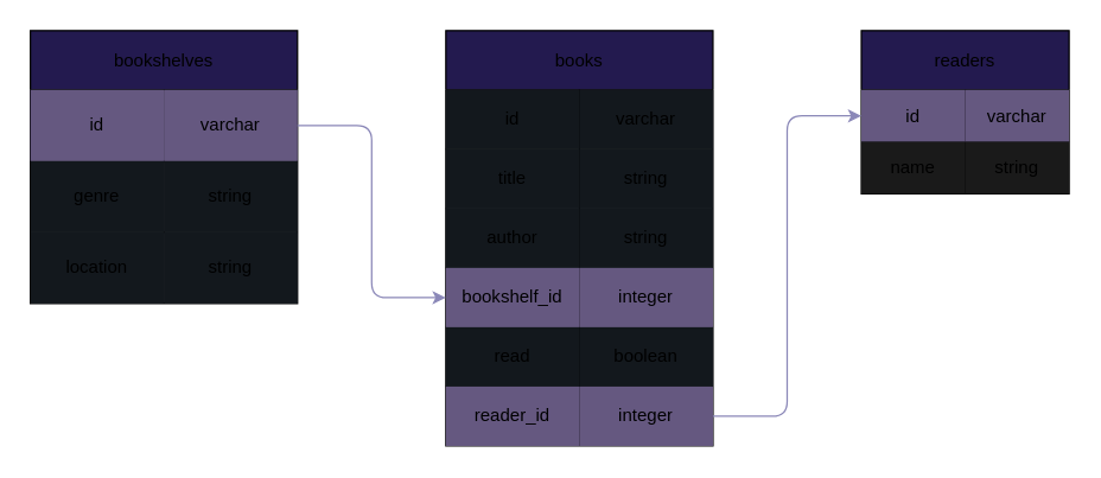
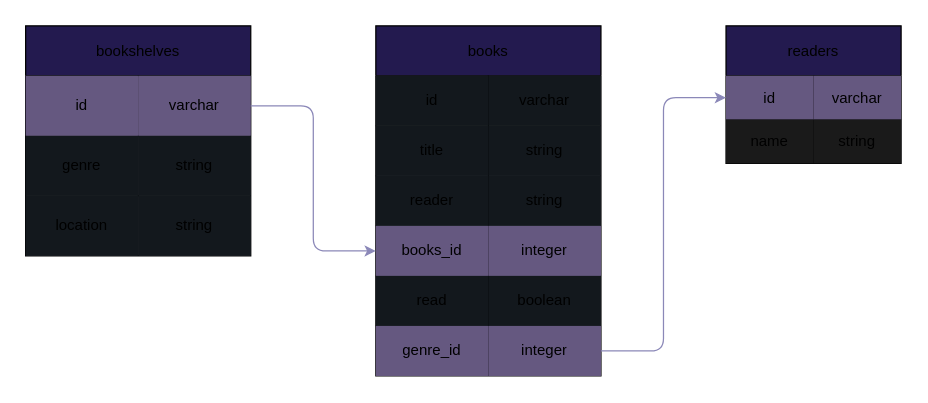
  <mxCell id="0" />
  <mxCell id="1" parent="0" />
  <mxCell id="2" value="books" style="shape=table;startSize=40;container=1;collapsible=0;childLayout=tableLayout;fillColor=#231A4F;" parent="1" vertex="1"><mxGeometry x="300" y="20" width="180" height="280" as="geometry" /></mxCell>
  <mxCell id="3" value="" style="shape=tableRow;horizontal=0;startSize=0;swimlaneHead=0;swimlaneBody=0;top=0;left=0;bottom=0;right=0;collapsible=0;dropTarget=0;fillColor=none;points=[[0,0.5],[1,0.5]];portConstraint=eastwest;" parent="2" vertex="1"><mxGeometry y="40" width="180" height="40" as="geometry" /></mxCell>
  <mxCell id="4" value="id" style="shape=partialRectangle;html=1;whiteSpace=wrap;connectable=0;overflow=hidden;fillColor=#13181D;top=0;left=0;bottom=0;right=0;pointerEvents=1;" parent="3" vertex="1"><mxGeometry width="90" height="40" as="geometry"><mxRectangle width="90" height="40" as="alternateBounds" /></mxGeometry></mxCell>
  <mxCell id="5" value="varchar" style="shape=partialRectangle;html=1;whiteSpace=wrap;connectable=0;overflow=hidden;fillColor=#13181D;top=0;left=0;bottom=0;right=0;pointerEvents=1;" parent="3" vertex="1"><mxGeometry x="90" width="90" height="40" as="geometry"><mxRectangle width="90" height="40" as="alternateBounds" /></mxGeometry></mxCell>
  <mxCell id="6" value="" style="shape=tableRow;horizontal=0;startSize=0;swimlaneHead=0;swimlaneBody=0;top=0;left=0;bottom=0;right=0;collapsible=0;dropTarget=0;fillColor=none;points=[[0,0.5],[1,0.5]];portConstraint=eastwest;" parent="2" vertex="1"><mxGeometry y="80" width="180" height="40" as="geometry" /></mxCell>
  <mxCell id="7" value="title" style="shape=partialRectangle;html=1;whiteSpace=wrap;connectable=0;overflow=hidden;fillColor=#13181D;top=0;left=0;bottom=0;right=0;pointerEvents=1;" parent="6" vertex="1"><mxGeometry width="90" height="40" as="geometry"><mxRectangle width="90" height="40" as="alternateBounds" /></mxGeometry></mxCell>
  <mxCell id="8" value="string" style="shape=partialRectangle;html=1;whiteSpace=wrap;connectable=0;overflow=hidden;fillColor=#13181D;top=0;left=0;bottom=0;right=0;pointerEvents=1;" parent="6" vertex="1"><mxGeometry x="90" width="90" height="40" as="geometry"><mxRectangle width="90" height="40" as="alternateBounds" /></mxGeometry></mxCell>
  <mxCell id="9" value="" style="shape=tableRow;horizontal=0;startSize=0;swimlaneHead=0;swimlaneBody=0;top=0;left=0;bottom=0;right=0;collapsible=0;dropTarget=0;fillColor=none;points=[[0,0.5],[1,0.5]];portConstraint=eastwest;" parent="2" vertex="1"><mxGeometry y="120" width="180" height="40" as="geometry" /></mxCell>
- <mxCell id="10" value="author" style="shape=partialRectangle;html=1;whiteSpace=wrap;connectable=0;overflow=hidden;fillColor=#13181D;top=0;left=0;bottom=0;right=0;pointerEvents=1;" parent="9" vertex="1"><mxGeometry width="90" height="40" as="geometry"><mxRectangle width="90" height="40" as="alternateBounds" /></mxGeometry></mxCell>
+ <mxCell id="10" value="reader" style="shape=partialRectangle;html=1;whiteSpace=wrap;connectable=0;overflow=hidden;fillColor=#13181D;top=0;left=0;bottom=0;right=0;pointerEvents=1;" parent="9" vertex="1"><mxGeometry width="90" height="40" as="geometry"><mxRectangle width="90" height="40" as="alternateBounds" /></mxGeometry></mxCell>
  <mxCell id="11" value="string" style="shape=partialRectangle;html=1;whiteSpace=wrap;connectable=0;overflow=hidden;fillColor=#13181D;top=0;left=0;bottom=0;right=0;pointerEvents=1;" parent="9" vertex="1"><mxGeometry x="90" width="90" height="40" as="geometry"><mxRectangle width="90" height="40" as="alternateBounds" /></mxGeometry></mxCell>
  <mxCell id="12" style="shape=tableRow;horizontal=0;startSize=0;swimlaneHead=0;swimlaneBody=0;top=0;left=0;bottom=0;right=0;collapsible=0;dropTarget=0;fillColor=none;points=[[0,0.5],[1,0.5]];portConstraint=eastwest;" parent="2" vertex="1"><mxGeometry y="160" width="180" height="40" as="geometry" /></mxCell>
- <mxCell id="13" value="bookshelf_id" style="shape=partialRectangle;html=1;whiteSpace=wrap;connectable=0;overflow=hidden;fillColor=#655880;top=0;left=0;bottom=0;right=0;pointerEvents=1;" parent="12" vertex="1"><mxGeometry width="90" height="40" as="geometry"><mxRectangle width="90" height="40" as="alternateBounds" /></mxGeometry></mxCell>
+ <mxCell id="13" value="books_id" style="shape=partialRectangle;html=1;whiteSpace=wrap;connectable=0;overflow=hidden;fillColor=#655880;top=0;left=0;bottom=0;right=0;pointerEvents=1;" parent="12" vertex="1"><mxGeometry width="90" height="40" as="geometry"><mxRectangle width="90" height="40" as="alternateBounds" /></mxGeometry></mxCell>
  <mxCell id="14" value="integer" style="shape=partialRectangle;html=1;whiteSpace=wrap;connectable=0;overflow=hidden;fillColor=#655880;top=0;left=0;bottom=0;right=0;pointerEvents=1;" parent="12" vertex="1"><mxGeometry x="90" width="90" height="40" as="geometry"><mxRectangle width="90" height="40" as="alternateBounds" /></mxGeometry></mxCell>
  <mxCell id="15" style="shape=tableRow;horizontal=0;startSize=0;swimlaneHead=0;swimlaneBody=0;top=0;left=0;bottom=0;right=0;collapsible=0;dropTarget=0;fillColor=none;points=[[0,0.5],[1,0.5]];portConstraint=eastwest;" parent="2" vertex="1"><mxGeometry y="200" width="180" height="40" as="geometry" /></mxCell>
  <mxCell id="16" value="read" style="shape=partialRectangle;html=1;whiteSpace=wrap;connectable=0;overflow=hidden;fillColor=#13181D;top=0;left=0;bottom=0;right=0;pointerEvents=1;" parent="15" vertex="1"><mxGeometry width="90" height="40" as="geometry"><mxRectangle width="90" height="40" as="alternateBounds" /></mxGeometry></mxCell>
  <mxCell id="17" value="boolean" style="shape=partialRectangle;html=1;whiteSpace=wrap;connectable=0;overflow=hidden;fillColor=#13181D;top=0;left=0;bottom=0;right=0;pointerEvents=1;" parent="15" vertex="1"><mxGeometry x="90" width="90" height="40" as="geometry"><mxRectangle width="90" height="40" as="alternateBounds" /></mxGeometry></mxCell>
  <mxCell id="18" style="shape=tableRow;horizontal=0;startSize=0;swimlaneHead=0;swimlaneBody=0;top=0;left=0;bottom=0;right=0;collapsible=0;dropTarget=0;fillColor=none;points=[[0,0.5],[1,0.5]];portConstraint=eastwest;" parent="2" vertex="1"><mxGeometry y="240" width="180" height="40" as="geometry" /></mxCell>
- <mxCell id="19" value="reader_id" style="shape=partialRectangle;html=1;whiteSpace=wrap;connectable=0;overflow=hidden;fillColor=#655880;top=0;left=0;bottom=0;right=0;pointerEvents=1;" parent="18" vertex="1"><mxGeometry width="90" height="40" as="geometry"><mxRectangle width="90" height="40" as="alternateBounds" /></mxGeometry></mxCell>
+ <mxCell id="19" value="genre_id" style="shape=partialRectangle;html=1;whiteSpace=wrap;connectable=0;overflow=hidden;fillColor=#655880;top=0;left=0;bottom=0;right=0;pointerEvents=1;" parent="18" vertex="1"><mxGeometry width="90" height="40" as="geometry"><mxRectangle width="90" height="40" as="alternateBounds" /></mxGeometry></mxCell>
  <mxCell id="20" value="integer" style="shape=partialRectangle;html=1;whiteSpace=wrap;connectable=0;overflow=hidden;fillColor=#655880;top=0;left=0;bottom=0;right=0;pointerEvents=1;" parent="18" vertex="1"><mxGeometry x="90" width="90" height="40" as="geometry"><mxRectangle width="90" height="40" as="alternateBounds" /></mxGeometry></mxCell>
  <mxCell id="21" value="bookshelves" style="shape=table;startSize=40;container=1;collapsible=0;childLayout=tableLayout;fillColor=#231A4F;" parent="1" vertex="1"><mxGeometry x="20" y="20" width="180" height="184" as="geometry" /></mxCell>
  <mxCell id="22" value="" style="shape=tableRow;horizontal=0;startSize=0;swimlaneHead=0;swimlaneBody=0;top=0;left=0;bottom=0;right=0;collapsible=0;dropTarget=0;fillColor=none;points=[[0,0.5],[1,0.5]];portConstraint=eastwest;" parent="21" vertex="1"><mxGeometry y="40" width="180" height="48" as="geometry" /></mxCell>
  <mxCell id="23" value="id" style="shape=partialRectangle;html=1;whiteSpace=wrap;connectable=0;overflow=hidden;fillColor=#655880;top=0;left=0;bottom=0;right=0;pointerEvents=1;" parent="22" vertex="1"><mxGeometry width="90" height="48" as="geometry"><mxRectangle width="90" height="48" as="alternateBounds" /></mxGeometry></mxCell>
  <mxCell id="24" value="varchar" style="shape=partialRectangle;html=1;whiteSpace=wrap;connectable=0;overflow=hidden;fillColor=#655880;top=0;left=0;bottom=0;right=0;pointerEvents=1;" parent="22" vertex="1"><mxGeometry x="90" width="90" height="48" as="geometry"><mxRectangle width="90" height="48" as="alternateBounds" /></mxGeometry></mxCell>
  <mxCell id="25" value="" style="shape=tableRow;horizontal=0;startSize=0;swimlaneHead=0;swimlaneBody=0;top=0;left=0;bottom=0;right=0;collapsible=0;dropTarget=0;fillColor=none;points=[[0,0.5],[1,0.5]];portConstraint=eastwest;" parent="21" vertex="1"><mxGeometry y="88" width="180" height="48" as="geometry" /></mxCell>
  <mxCell id="26" value="genre" style="shape=partialRectangle;html=1;whiteSpace=wrap;connectable=0;overflow=hidden;fillColor=#13181D;top=0;left=0;bottom=0;right=0;pointerEvents=1;" parent="25" vertex="1"><mxGeometry width="90" height="48" as="geometry"><mxRectangle width="90" height="48" as="alternateBounds" /></mxGeometry></mxCell>
  <mxCell id="27" value="string" style="shape=partialRectangle;html=1;whiteSpace=wrap;connectable=0;overflow=hidden;fillColor=#13181D;top=0;left=0;bottom=0;right=0;pointerEvents=1;" parent="25" vertex="1"><mxGeometry x="90" width="90" height="48" as="geometry"><mxRectangle width="90" height="48" as="alternateBounds" /></mxGeometry></mxCell>
  <mxCell id="28" value="" style="shape=tableRow;horizontal=0;startSize=0;swimlaneHead=0;swimlaneBody=0;top=0;left=0;bottom=0;right=0;collapsible=0;dropTarget=0;fillColor=none;points=[[0,0.5],[1,0.5]];portConstraint=eastwest;" parent="21" vertex="1"><mxGeometry y="136" width="180" height="48" as="geometry" /></mxCell>
  <mxCell id="29" value="location" style="shape=partialRectangle;html=1;whiteSpace=wrap;connectable=0;overflow=hidden;fillColor=#13181D;top=0;left=0;bottom=0;right=0;pointerEvents=1;" parent="28" vertex="1"><mxGeometry width="90" height="48" as="geometry"><mxRectangle width="90" height="48" as="alternateBounds" /></mxGeometry></mxCell>
  <mxCell id="30" value="string" style="shape=partialRectangle;html=1;whiteSpace=wrap;connectable=0;overflow=hidden;fillColor=#13181D;top=0;left=0;bottom=0;right=0;pointerEvents=1;" parent="28" vertex="1"><mxGeometry x="90" width="90" height="48" as="geometry"><mxRectangle width="90" height="48" as="alternateBounds" /></mxGeometry></mxCell>
  <mxCell id="31" value="readers" style="shape=table;startSize=40;container=1;collapsible=0;childLayout=tableLayout;fillColor=#231A4F;" parent="1" vertex="1"><mxGeometry x="580" y="20" width="140" height="110" as="geometry" /></mxCell>
  <mxCell id="32" value="" style="shape=tableRow;horizontal=0;startSize=0;swimlaneHead=0;swimlaneBody=0;top=0;left=0;bottom=0;right=0;collapsible=0;dropTarget=0;fillColor=none;points=[[0,0.5],[1,0.5]];portConstraint=eastwest;" parent="31" vertex="1"><mxGeometry y="40" width="140" height="35" as="geometry" /></mxCell>
  <mxCell id="33" value="id" style="shape=partialRectangle;html=1;whiteSpace=wrap;connectable=0;overflow=hidden;fillColor=#655880;top=0;left=0;bottom=0;right=0;pointerEvents=1;" parent="32" vertex="1"><mxGeometry width="70" height="35" as="geometry"><mxRectangle width="70" height="35" as="alternateBounds" /></mxGeometry></mxCell>
  <mxCell id="34" value="varchar" style="shape=partialRectangle;html=1;whiteSpace=wrap;connectable=0;overflow=hidden;fillColor=#655880;top=0;left=0;bottom=0;right=0;pointerEvents=1;" parent="32" vertex="1"><mxGeometry x="70" width="70" height="35" as="geometry"><mxRectangle width="70" height="35" as="alternateBounds" /></mxGeometry></mxCell>
  <mxCell id="35" style="shape=tableRow;horizontal=0;startSize=0;swimlaneHead=0;swimlaneBody=0;top=0;left=0;bottom=0;right=0;collapsible=0;dropTarget=0;fillColor=none;points=[[0,0.5],[1,0.5]];portConstraint=eastwest;" parent="31" vertex="1"><mxGeometry y="75" width="140" height="35" as="geometry" /></mxCell>
  <mxCell id="36" value="name" style="shape=partialRectangle;html=1;whiteSpace=wrap;connectable=0;overflow=hidden;fillColor=#1A1A1A;top=0;left=0;bottom=0;right=0;pointerEvents=1;" parent="35" vertex="1"><mxGeometry width="70" height="35" as="geometry"><mxRectangle width="70" height="35" as="alternateBounds" /></mxGeometry></mxCell>
  <mxCell id="37" value="string" style="shape=partialRectangle;html=1;whiteSpace=wrap;connectable=0;overflow=hidden;fillColor=#1A1A1A;top=0;left=0;bottom=0;right=0;pointerEvents=1;" parent="35" vertex="1"><mxGeometry x="70" width="70" height="35" as="geometry"><mxRectangle width="70" height="35" as="alternateBounds" /></mxGeometry></mxCell>
  <mxCell id="38" style="edgeStyle=orthogonalEdgeStyle;html=1;entryX=0;entryY=0.5;entryDx=0;entryDy=0;strokeColor=#8B88B8;" parent="1" source="22" target="12" edge="1"><mxGeometry relative="1" as="geometry" /></mxCell>
  <mxCell id="39" style="edgeStyle=orthogonalEdgeStyle;html=1;entryX=0;entryY=0.5;entryDx=0;entryDy=0;strokeColor=#8B88B8;" parent="1" source="18" target="32" edge="1"><mxGeometry relative="1" as="geometry" /></mxCell>
